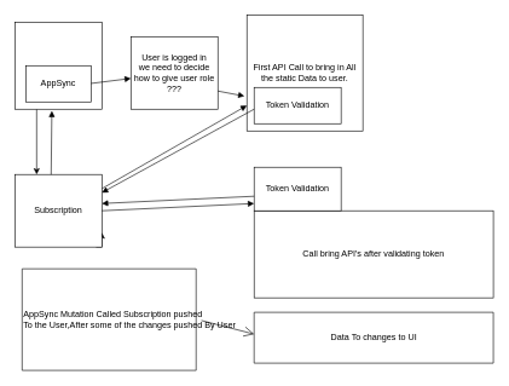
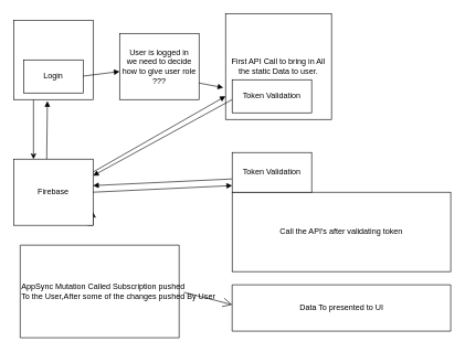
  <mxCell id="0" />
  <mxCell id="1" parent="0" />
  <mxCell id="2" style="edgeStyle=orthogonalEdgeStyle;rounded=0;orthogonalLoop=1;jettySize=auto;html=1;exitX=0.25;exitY=1;exitDx=0;exitDy=0;entryX=0.25;entryY=0;entryDx=0;entryDy=0;" edge="1" parent="1" source="3" target="5"><mxGeometry relative="1" as="geometry" /></mxCell>
  <mxCell id="3" value="" style="rounded=0;whiteSpace=wrap;html=1;" vertex="1" parent="1"><mxGeometry x="20" y="30" width="120" height="120" as="geometry" /></mxCell>
  <mxCell id="4" style="edgeStyle=orthogonalEdgeStyle;rounded=0;orthogonalLoop=1;jettySize=auto;html=1;exitX=0.933;exitY=1;exitDx=0;exitDy=0;exitPerimeter=0;" edge="1" parent="1" source="5"><mxGeometry relative="1" as="geometry"><mxPoint x="140" y="320" as="targetPoint" /></mxGeometry></mxCell>
- <mxCell id="5" value="Subscription" style="rounded=0;whiteSpace=wrap;html=1;" vertex="1" parent="1"><mxGeometry x="20" y="240" width="120" height="100" as="geometry" /></mxCell>
- <mxCell id="6" value="AppSync" style="rounded=0;whiteSpace=wrap;html=1;" vertex="1" parent="1"><mxGeometry x="35" y="90" width="90" height="50" as="geometry" /></mxCell>
+ <mxCell id="5" value="Firebase" style="rounded=0;whiteSpace=wrap;html=1;" vertex="1" parent="1"><mxGeometry x="20" y="240" width="120" height="100" as="geometry" /></mxCell>
+ <mxCell id="6" value="Login" style="rounded=0;whiteSpace=wrap;html=1;" vertex="1" parent="1"><mxGeometry x="35" y="90" width="90" height="50" as="geometry" /></mxCell>
  <mxCell id="7" value="" style="endArrow=block;endFill=1;endSize=6;html=1;" edge="1" parent="1" target="9"><mxGeometry width="100" relative="1" as="geometry"><mxPoint x="125" y="114.5" as="sourcePoint" /><mxPoint x="225" y="114.5" as="targetPoint" /></mxGeometry></mxCell>
  <mxCell id="8" value="" style="endArrow=block;endFill=1;endSize=6;html=1;entryX=0.425;entryY=1.019;entryDx=0;entryDy=0;entryPerimeter=0;" edge="1" parent="1" target="3"><mxGeometry width="100" relative="1" as="geometry"><mxPoint x="70" y="240" as="sourcePoint" /><mxPoint x="170" y="240" as="targetPoint" /></mxGeometry></mxCell>
  <mxCell id="9" value="User is logged in &lt;br&gt;we need to decide how to give user role&lt;br&gt;???" style="rounded=0;whiteSpace=wrap;html=1;" vertex="1" parent="1"><mxGeometry x="180" y="50" width="120" height="100" as="geometry" /></mxCell>
  <mxCell id="10" value="First API Call to bring in All the static Data to user.&lt;br&gt;" style="whiteSpace=wrap;html=1;aspect=fixed;" vertex="1" parent="1"><mxGeometry x="340" y="20" width="160" height="160" as="geometry" /></mxCell>
- <mxCell id="11" value="&lt;div&gt;Call bring API's after validating token &lt;/div&gt;" style="rounded=0;whiteSpace=wrap;html=1;" vertex="1" parent="1"><mxGeometry x="350" y="290" width="330" height="120" as="geometry" /></mxCell>
+ <mxCell id="11" value="&lt;div&gt;Call the API's after validating token &lt;/div&gt;" style="rounded=0;whiteSpace=wrap;html=1;" vertex="1" parent="1"><mxGeometry x="350" y="290" width="330" height="120" as="geometry" /></mxCell>
  <mxCell id="12" value="Token Validation" style="rounded=0;whiteSpace=wrap;html=1;" vertex="1" parent="1"><mxGeometry x="350" y="120" width="120" height="50" as="geometry" /></mxCell>
  <mxCell id="13" value="Token Validation" style="rounded=0;whiteSpace=wrap;html=1;" vertex="1" parent="1"><mxGeometry x="350" y="230" width="120" height="60" as="geometry" /></mxCell>
  <mxCell id="14" value="" style="endArrow=block;endFill=1;endSize=6;html=1;entryX=1;entryY=0.25;entryDx=0;entryDy=0;" edge="1" parent="1" target="5"><mxGeometry width="100" relative="1" as="geometry"><mxPoint x="350" y="150" as="sourcePoint" /><mxPoint x="430" y="220" as="targetPoint" /></mxGeometry></mxCell>
  <mxCell id="15" value="" style="endArrow=block;endFill=1;endSize=6;html=1;" edge="1" parent="1"><mxGeometry width="100" relative="1" as="geometry"><mxPoint x="140" y="259.5" as="sourcePoint" /><mxPoint x="340" y="145" as="targetPoint" /></mxGeometry></mxCell>
  <mxCell id="16" value="" style="endArrow=block;endFill=1;endSize=6;html=1;" edge="1" parent="1"><mxGeometry width="100" relative="1" as="geometry"><mxPoint x="350" y="270" as="sourcePoint" /><mxPoint x="140" y="280" as="targetPoint" /></mxGeometry></mxCell>
  <mxCell id="17" value="" style="endArrow=block;endFill=1;endSize=6;html=1;" edge="1" parent="1"><mxGeometry width="100" relative="1" as="geometry"><mxPoint x="140" y="290" as="sourcePoint" /><mxPoint x="350" y="280" as="targetPoint" /></mxGeometry></mxCell>
  <mxCell id="18" value="" style="endArrow=block;endFill=1;endSize=6;html=1;exitX=1;exitY=0.75;exitDx=0;exitDy=0;entryX=-0.021;entryY=0.7;entryDx=0;entryDy=0;entryPerimeter=0;" edge="1" parent="1" source="9" target="10"><mxGeometry width="100" relative="1" as="geometry"><mxPoint x="330" y="180" as="sourcePoint" /><mxPoint x="430" y="180" as="targetPoint" /></mxGeometry></mxCell>
  <mxCell id="19" value="AppSync Mutation Called Subscription pushed&lt;br&gt;To the User,After some of the changes pushed By User" style="verticalLabelPosition=middle;verticalAlign=middle;html=1;shape=mxgraph.basic.rect;fillColor2=none;strokeWidth=1;size=20;indent=5;labelPosition=center;align=left;" vertex="1" parent="1"><mxGeometry x="30" y="370" width="240" height="140" as="geometry" /></mxCell>
- <mxCell id="20" value="Data To changes to UI" style="verticalLabelPosition=middle;verticalAlign=middle;html=1;shape=mxgraph.basic.rect;fillColor2=none;strokeWidth=1;size=20;indent=5;labelPosition=center;align=center;" vertex="1" parent="1"><mxGeometry x="350" y="430" width="330" height="70" as="geometry" /></mxCell>
+ <mxCell id="20" value="Data To presented to UI" style="verticalLabelPosition=middle;verticalAlign=middle;html=1;shape=mxgraph.basic.rect;fillColor2=none;strokeWidth=1;size=20;indent=5;labelPosition=center;align=center;" vertex="1" parent="1"><mxGeometry x="350" y="430" width="330" height="70" as="geometry" /></mxCell>
  <mxCell id="21" value="" style="endArrow=open;endFill=1;endSize=12;html=1;exitX=1.03;exitY=0.509;exitDx=0;exitDy=0;exitPerimeter=0;" edge="1" parent="1" source="19"><mxGeometry width="160" relative="1" as="geometry"><mxPoint x="190" y="460" as="sourcePoint" /><mxPoint x="350" y="460" as="targetPoint" /></mxGeometry></mxCell>
